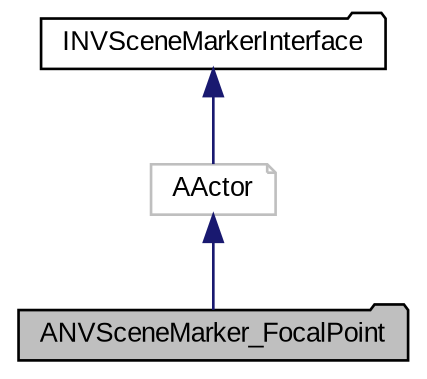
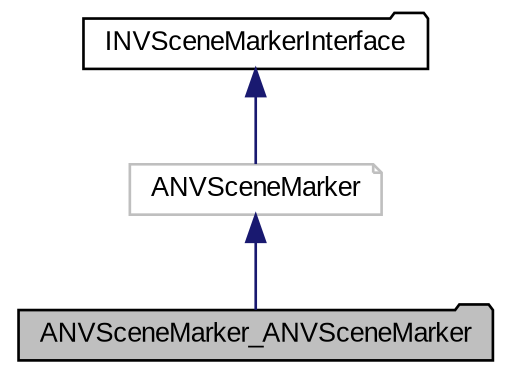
  digraph {
    fontname="Liberation Sans"
    node [color=black fillcolor=white fontname="Liberation Sans" fontsize=10 shape=folder style=filled]
    edge [color=midnightblue dir=back fontname="Liberation Sans" fontsize=10 labelfontname=Helvetica labelfontsize=10 style=solid]
-   n1 [fillcolor=grey75 fontcolor=black height=0.2 label=ANVSceneMarker_FocalPoint width=0.4]
-   n2 [color=grey75 height=0.2 label=AActor shape=note width=0.4]
+   n1 [fillcolor=grey75 fontcolor=black height=0.2 label=ANVSceneMarker_ANVSceneMarker width=0.4]
+   n2 [color=grey75 height=0.2 label=ANVSceneMarker shape=note width=0.4]
    n3 [height=0.2 label=INVSceneMarkerInterface width=0.4]
    n2 -> n1
    n3 -> n2
  }
